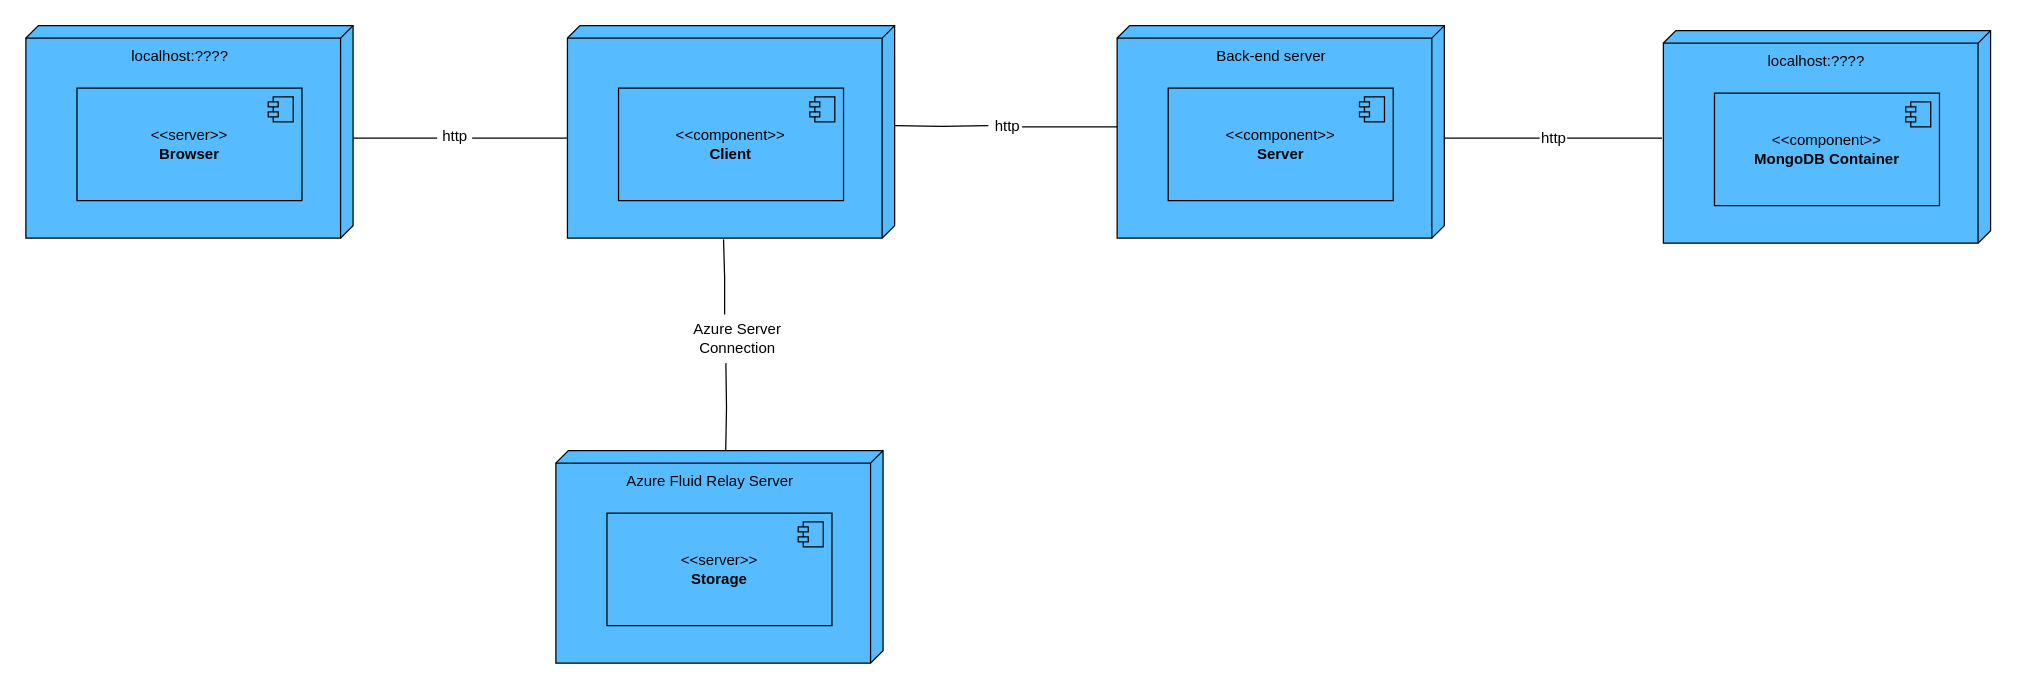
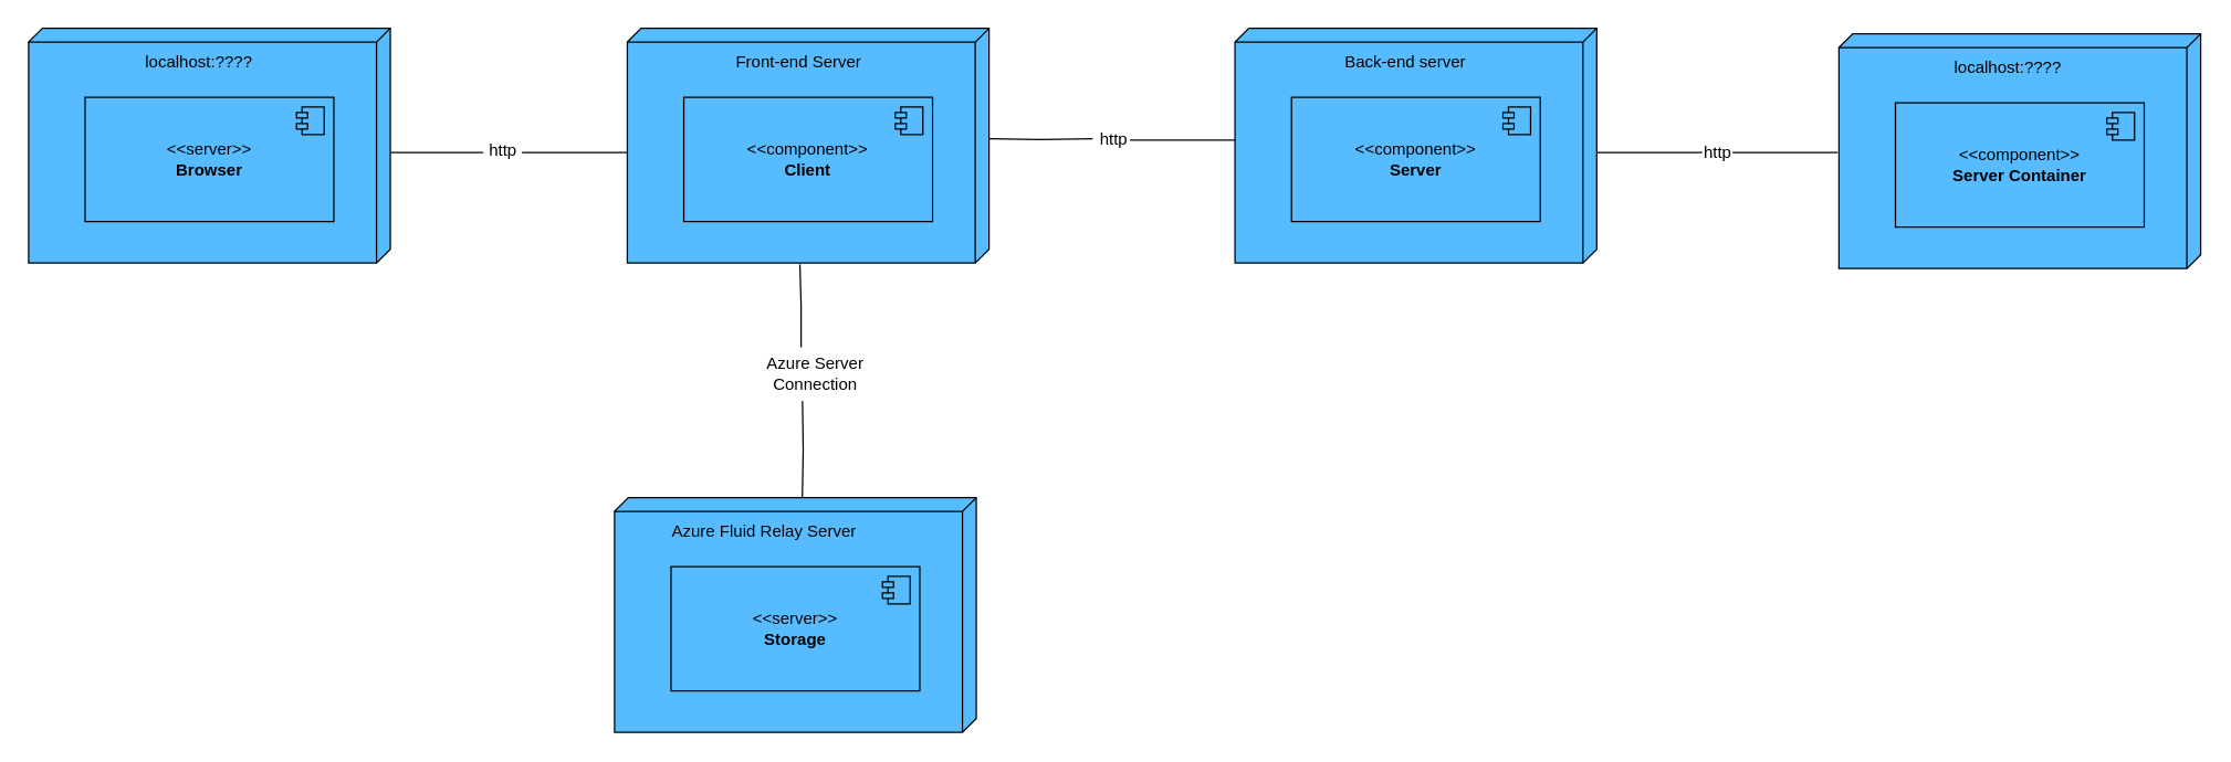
  <mxCell id="0" />
  <mxCell id="1" parent="0" />
  <mxCell id="2" value="&lt;span style=&quot;color: rgba(0, 0, 0, 0); font-family: monospace; font-size: 0px; font-weight: 400; text-align: start; text-wrap: nowrap;&quot;&gt;%3CmxGraphModel%3E%3Croot%3E%3CmxCell%20id%3D%220%22%2F%3E%3CmxCell%20id%3D%221%22%20parent%3D%220%22%2F%3E%3CmxCell%20id%3D%222%22%20value%3D%22%22%20style%3D%22verticalAlign%3Dtop%3Balign%3Dcenter%3BspacingTop%3D8%3BspacingLeft%3D2%3BspacingRight%3D12%3Bshape%3Dcube%3Bsize%3D10%3Bdirection%3Dsouth%3BfontStyle%3D1%3Bhtml%3D1%3BwhiteSpace%3Dwrap%3BfillColor%3D%2357BCFF%3B%22%20vertex%3D%221%22%20parent%3D%221%22%3E%3CmxGeometry%20x%3D%22128.25%22%20y%3D%22351%22%20width%3D%22650%22%20height%3D%22170%22%20as%3D%22geometry%22%2F%3E%3C%2FmxCell%3E%3C%2Froot%3E%3C%2FmxGraphModel%3E&lt;/span&gt;" style="verticalAlign=top;align=center;spacingTop=8;spacingLeft=2;spacingRight=12;shape=cube;size=10;direction=south;fontStyle=1;html=1;whiteSpace=wrap;fillColor=#57BCFF;" vertex="1" parent="1"><mxGeometry x="20" y="20" width="261.75" height="170" as="geometry" /></mxCell>
  <mxCell id="3" value="localhost:????" style="text;html=1;align=center;verticalAlign=middle;resizable=0;points=[];autosize=1;strokeColor=none;fillColor=none;" vertex="1" parent="1"><mxGeometry x="93.25" y="30" width="100" height="30" as="geometry" /></mxCell>
  <mxCell id="4" value="&lt;span style=&quot;color: rgba(0, 0, 0, 0); font-family: monospace; font-size: 0px; font-weight: 400; text-align: start; text-wrap: nowrap;&quot;&gt;%3CmxGraphModel%3E%3Croot%3E%3CmxCell%20id%3D%220%22%2F%3E%3CmxCell%20id%3D%221%22%20parent%3D%220%22%2F%3E%3CmxCell%20id%3D%222%22%20value%3D%22%22%20style%3D%22verticalAlign%3Dtop%3Balign%3Dcenter%3BspacingTop%3D8%3BspacingLeft%3D2%3BspacingRight%3D12%3Bshape%3Dcube%3Bsize%3D10%3Bdirection%3Dsouth%3BfontStyle%3D1%3Bhtml%3D1%3BwhiteSpace%3Dwrap%3BfillColor%3D%2357BCFF%3B%22%20vertex%3D%221%22%20parent%3D%221%22%3E%3CmxGeometry%20x%3D%22128.25%22%20y%3D%22351%22%20width%3D%22650%22%20height%3D%22170%22%20as%3D%22geometry%22%2F%3E%3C%2FmxCell%3E%3C%2Froot%3E%3C%2FmxGraphModel%3E&lt;/span&gt;" style="verticalAlign=top;align=center;spacingTop=8;spacingLeft=2;spacingRight=12;shape=cube;size=10;direction=south;fontStyle=1;html=1;whiteSpace=wrap;fillColor=#57BCFF;" vertex="1" parent="1"><mxGeometry x="453.25" y="20" width="261.75" height="170" as="geometry" /></mxCell>
+ <mxCell id="5" value="Front-end Server" style="text;html=1;align=center;verticalAlign=middle;resizable=0;points=[];autosize=1;strokeColor=none;fillColor=none;" vertex="1" parent="1"><mxGeometry x="521.5" y="30" width="110" height="30" as="geometry" /></mxCell>
  <mxCell id="6" value="&amp;lt;&amp;lt;component&amp;gt;&amp;gt;&lt;br&gt;&lt;b&gt;Client&lt;/b&gt;" style="html=1;dropTarget=0;whiteSpace=wrap;fillColor=#57BCFF;" vertex="1" parent="1"><mxGeometry x="494.13" y="70" width="180" height="90" as="geometry" /></mxCell>
  <mxCell id="7" value="" style="shape=module;jettyWidth=8;jettyHeight=4;fillColor=#57BCFF;" vertex="1" parent="6"><mxGeometry x="1" width="20" height="20" relative="1" as="geometry"><mxPoint x="-27" y="7" as="offset" /></mxGeometry></mxCell>
  <mxCell id="8" value="&lt;span style=&quot;color: rgba(0, 0, 0, 0); font-family: monospace; font-size: 0px; font-weight: 400; text-align: start; text-wrap: nowrap;&quot;&gt;%3CmxGraphModel%3E%3Croot%3E%3CmxCell%20id%3D%220%22%2F%3E%3CmxCell%20id%3D%221%22%20parent%3D%220%22%2F%3E%3CmxCell%20id%3D%222%22%20value%3D%22%22%20style%3D%22verticalAlign%3Dtop%3Balign%3Dcenter%3BspacingTop%3D8%3BspacingLeft%3D2%3BspacingRight%3D12%3Bshape%3Dcube%3Bsize%3D10%3Bdirection%3Dsouth%3BfontStyle%3D1%3Bhtml%3D1%3BwhiteSpace%3Dwrap%3BfillColor%3D%2357BCFF%3B%22%20vertex%3D%221%22%20parent%3D%221%22%3E%3CmxGeometry%20x%3D%22128.25%22%20y%3D%22351%22%20width%3D%22650%22%20height%3D%22170%22%20as%3D%22geometry%22%2F%3E%3C%2FmxCell%3E%3C%2Froot%3E%3C%2FmxGraphModel%3E&lt;/span&gt;" style="verticalAlign=top;align=center;spacingTop=8;spacingLeft=2;spacingRight=12;shape=cube;size=10;direction=south;fontStyle=1;html=1;whiteSpace=wrap;fillColor=#57BCFF;" vertex="1" parent="1"><mxGeometry x="893" y="20" width="261.75" height="170" as="geometry" /></mxCell>
  <mxCell id="9" value="Back-end server" style="text;html=1;align=center;verticalAlign=middle;resizable=0;points=[];autosize=1;strokeColor=none;fillColor=none;" vertex="1" parent="1"><mxGeometry x="961.25" y="30" width="110" height="30" as="geometry" /></mxCell>
  <mxCell id="10" value="&amp;lt;&amp;lt;component&amp;gt;&amp;gt;&lt;br&gt;&lt;b&gt;Server&lt;/b&gt;" style="html=1;dropTarget=0;whiteSpace=wrap;fillColor=#57BCFF;" vertex="1" parent="1"><mxGeometry x="933.88" y="70" width="180" height="90" as="geometry" /></mxCell>
  <mxCell id="11" value="" style="shape=module;jettyWidth=8;jettyHeight=4;fillColor=#57BCFF;" vertex="1" parent="10"><mxGeometry x="1" width="20" height="20" relative="1" as="geometry"><mxPoint x="-27" y="7" as="offset" /></mxGeometry></mxCell>
  <mxCell id="12" value="&lt;span style=&quot;color: rgba(0, 0, 0, 0); font-family: monospace; font-size: 0px; font-weight: 400; text-align: start; text-wrap: nowrap;&quot;&gt;%3CmxGraphModel%3E%3Croot%3E%3CmxCell%20id%3D%220%22%2F%3E%3CmxCell%20id%3D%221%22%20parent%3D%220%22%2F%3E%3CmxCell%20id%3D%222%22%20value%3D%22%22%20style%3D%22verticalAlign%3Dtop%3Balign%3Dcenter%3BspacingTop%3D8%3BspacingLeft%3D2%3BspacingRight%3D12%3Bshape%3Dcube%3Bsize%3D10%3Bdirection%3Dsouth%3BfontStyle%3D1%3Bhtml%3D1%3BwhiteSpace%3Dwrap%3BfillColor%3D%2357BCFF%3B%22%20vertex%3D%221%22%20parent%3D%221%22%3E%3CmxGeometry%20x%3D%22128.25%22%20y%3D%22351%22%20width%3D%22650%22%20height%3D%22170%22%20as%3D%22geometry%22%2F%3E%3C%2FmxCell%3E%3C%2Froot%3E%3C%2FmxGraphModel%3E&lt;/span&gt;" style="verticalAlign=top;align=center;spacingTop=8;spacingLeft=2;spacingRight=12;shape=cube;size=10;direction=south;fontStyle=1;html=1;whiteSpace=wrap;fillColor=#57BCFF;" vertex="1" parent="1"><mxGeometry x="1330" y="24" width="261.75" height="170" as="geometry" /></mxCell>
  <mxCell id="13" value="localhost:????" style="text;html=1;align=center;verticalAlign=middle;resizable=0;points=[];autosize=1;strokeColor=none;fillColor=none;" vertex="1" parent="1"><mxGeometry x="1401.62" y="34" width="100" height="30" as="geometry" /></mxCell>
- <mxCell id="14" value="&amp;lt;&amp;lt;component&amp;gt;&amp;gt;&lt;br&gt;&lt;b&gt;MongoDB Container&lt;/b&gt;" style="html=1;dropTarget=0;whiteSpace=wrap;fillColor=#57BCFF;" vertex="1" parent="1"><mxGeometry x="1370.88" y="74" width="180" height="90" as="geometry" /></mxCell>
+ <mxCell id="14" value="&amp;lt;&amp;lt;component&amp;gt;&amp;gt;&lt;br&gt;&lt;b&gt;Server Container&lt;/b&gt;" style="html=1;dropTarget=0;whiteSpace=wrap;fillColor=#57BCFF;" vertex="1" parent="1"><mxGeometry x="1370.88" y="74" width="180" height="90" as="geometry" /></mxCell>
  <mxCell id="15" value="" style="shape=module;jettyWidth=8;jettyHeight=4;fillColor=#57BCFF;" vertex="1" parent="14"><mxGeometry x="1" width="20" height="20" relative="1" as="geometry"><mxPoint x="-27" y="7" as="offset" /></mxGeometry></mxCell>
  <mxCell id="16" value="&lt;span style=&quot;color: rgba(0, 0, 0, 0); font-family: monospace; font-size: 0px; font-weight: 400; text-align: start; text-wrap: nowrap;&quot;&gt;%3CmxGraphModel%3E%3Croot%3E%3CmxCell%20id%3D%220%22%2F%3E%3CmxCell%20id%3D%221%22%20parent%3D%220%22%2F%3E%3CmxCell%20id%3D%222%22%20value%3D%22%22%20style%3D%22verticalAlign%3Dtop%3Balign%3Dcenter%3BspacingTop%3D8%3BspacingLeft%3D2%3BspacingRight%3D12%3Bshape%3Dcube%3Bsize%3D10%3Bdirection%3Dsouth%3BfontStyle%3D1%3Bhtml%3D1%3BwhiteSpace%3Dwrap%3BfillColor%3D%2357BCFF%3B%22%20vertex%3D%221%22%20parent%3D%221%22%3E%3CmxGeometry%20x%3D%22128.25%22%20y%3D%22351%22%20width%3D%22650%22%20height%3D%22170%22%20as%3D%22geometry%22%2F%3E%3C%2FmxCell%3E%3C%2Froot%3E%3C%2FmxGraphModel%3E&lt;/span&gt;" style="verticalAlign=top;align=center;spacingTop=8;spacingLeft=2;spacingRight=12;shape=cube;size=10;direction=south;fontStyle=1;html=1;whiteSpace=wrap;fillColor=#57BCFF;" vertex="1" parent="1"><mxGeometry x="444" y="360" width="261.75" height="170" as="geometry" /></mxCell>
- <mxCell id="17" value="Azure Fluid Relay Server" style="text;html=1;align=center;verticalAlign=middle;resizable=0;points=[];autosize=1;strokeColor=none;fillColor=none;" vertex="1" parent="1"><mxGeometry x="487.25" y="370" width="160" height="30" as="geometry" /></mxCell>
+ <mxCell id="17" value="Azure Fluid Relay Server" style="text;html=1;align=center;verticalAlign=middle;resizable=0;points=[];autosize=1;strokeColor=none;fillColor=none;" vertex="1" parent="1"><mxGeometry x="472.25" y="370" width="160" height="30" as="geometry" /></mxCell>
  <mxCell id="18" value="&amp;lt;&amp;lt;server&amp;gt;&amp;gt;&lt;br&gt;&lt;b&gt;Storage&lt;/b&gt;" style="html=1;dropTarget=0;whiteSpace=wrap;fillColor=#57BCFF;" vertex="1" parent="1"><mxGeometry x="484.88" y="410" width="180" height="90" as="geometry" /></mxCell>
  <mxCell id="19" value="" style="shape=module;jettyWidth=8;jettyHeight=4;fillColor=#57BCFF;" vertex="1" parent="18"><mxGeometry x="1" width="20" height="20" relative="1" as="geometry"><mxPoint x="-27" y="7" as="offset" /></mxGeometry></mxCell>
  <mxCell id="20" value="&amp;lt;&amp;lt;server&amp;gt;&amp;gt;&lt;br&gt;&lt;b&gt;Browser&lt;/b&gt;" style="html=1;dropTarget=0;whiteSpace=wrap;fillColor=#57BCFF;" vertex="1" parent="1"><mxGeometry x="60.88" y="70" width="180" height="90" as="geometry" /></mxCell>
  <mxCell id="21" value="" style="shape=module;jettyWidth=8;jettyHeight=4;fillColor=#57BCFF;" vertex="1" parent="20"><mxGeometry x="1" width="20" height="20" relative="1" as="geometry"><mxPoint x="-27" y="7" as="offset" /></mxGeometry></mxCell>
  <mxCell id="22" value="Azure Server&lt;div&gt;Connection&lt;/div&gt;" style="text;html=1;align=center;verticalAlign=middle;resizable=0;points=[];autosize=1;strokeColor=none;fillColor=none;" vertex="1" parent="1"><mxGeometry x="544" width="90" height="40" as="geometry" y="250" /></mxCell>
  <mxCell id="23" style="edgeStyle=orthogonalEdgeStyle;rounded=0;orthogonalLoop=1;jettySize=auto;html=1;entryX=0;entryY=0;entryDx=0;entryDy=125.875;entryPerimeter=0;endArrow=none;endFill=0;" edge="1" parent="1" target="16"><mxGeometry relative="1" as="geometry"><mxPoint x="1026.5" y="546.01" as="targetPoint" /><mxPoint x="580" y="290" as="sourcePoint" /></mxGeometry></mxCell>
  <mxCell id="24" style="edgeStyle=orthogonalEdgeStyle;rounded=0;orthogonalLoop=1;jettySize=auto;html=1;entryX=0;entryY=0;entryDx=170;entryDy=135.875;entryPerimeter=0;endArrow=none;endFill=0;" edge="1" parent="1"><mxGeometry relative="1" as="geometry"><mxPoint x="578.125" y="191" as="targetPoint" /><mxPoint x="579" y="251" as="sourcePoint" /><Array as="points"><mxPoint x="579" y="221" /></Array></mxGeometry></mxCell>
  <mxCell id="25" style="edgeStyle=orthogonalEdgeStyle;rounded=0;orthogonalLoop=1;jettySize=auto;html=1;endArrow=none;endFill=0;exitX=0;exitY=0;exitDx=90;exitDy=261.75;exitPerimeter=0;" edge="1" parent="1" source="4"><mxGeometry relative="1" as="geometry"><mxPoint x="377" y="110" as="targetPoint" /><mxPoint x="800" y="470" as="sourcePoint" /><Array as="points"><mxPoint x="377" y="110" /></Array></mxGeometry></mxCell>
  <mxCell id="26" style="edgeStyle=orthogonalEdgeStyle;rounded=0;orthogonalLoop=1;jettySize=auto;html=1;endArrow=none;endFill=0;" edge="1" parent="1"><mxGeometry relative="1" as="geometry"><mxPoint x="282" y="110" as="targetPoint" /><mxPoint x="349" y="110" as="sourcePoint" /><Array as="points"><mxPoint x="344" y="110" /><mxPoint x="282" y="110" /></Array></mxGeometry></mxCell>
  <mxCell id="27" value="http" style="text;html=1;align=center;verticalAlign=middle;resizable=0;points=[];autosize=1;strokeColor=none;fillColor=none;" vertex="1" parent="1"><mxGeometry x="343" y="94" width="40" height="30" as="geometry" /></mxCell>
  <mxCell id="28" style="edgeStyle=orthogonalEdgeStyle;rounded=0;orthogonalLoop=1;jettySize=auto;html=1;entryX=0;entryY=0;entryDx=80;entryDy=0;entryPerimeter=0;endArrow=none;endFill=0;" edge="1" parent="1" target="4"><mxGeometry relative="1" as="geometry"><mxPoint x="781" y="498" as="targetPoint" /><mxPoint x="790" y="100" as="sourcePoint" /></mxGeometry></mxCell>
  <mxCell id="29" value="http" style="text;html=1;align=center;verticalAlign=middle;resizable=0;points=[];autosize=1;strokeColor=none;fillColor=none;" vertex="1" parent="1"><mxGeometry x="785" y="86" width="40" height="30" as="geometry" /></mxCell>
  <mxCell id="30" value="http" style="text;html=1;align=center;verticalAlign=middle;resizable=0;points=[];autosize=1;strokeColor=none;fillColor=none;" vertex="1" parent="1"><mxGeometry x="1222" y="95" width="40" height="30" as="geometry" /></mxCell>
  <mxCell id="31" style="edgeStyle=orthogonalEdgeStyle;rounded=0;orthogonalLoop=1;jettySize=auto;html=1;endArrow=none;endFill=0;exitX=0;exitY=0;exitDx=90;exitDy=261.75;exitPerimeter=0;" edge="1" parent="1"><mxGeometry relative="1" as="geometry"><mxPoint x="817" y="101" as="targetPoint" /><mxPoint x="893" y="101" as="sourcePoint" /><Array as="points"><mxPoint x="817" y="101" /></Array></mxGeometry></mxCell>
  <mxCell id="32" style="edgeStyle=orthogonalEdgeStyle;rounded=0;orthogonalLoop=1;jettySize=auto;html=1;endArrow=none;endFill=0;exitX=0;exitY=0;exitDx=90;exitDy=261.75;exitPerimeter=0;" edge="1" parent="1"><mxGeometry relative="1" as="geometry"><mxPoint x="1155" y="110" as="targetPoint" /><mxPoint x="1231" y="110" as="sourcePoint" /><Array as="points"><mxPoint x="1155" y="110" /></Array></mxGeometry></mxCell>
  <mxCell id="33" style="edgeStyle=orthogonalEdgeStyle;rounded=0;orthogonalLoop=1;jettySize=auto;html=1;endArrow=none;endFill=0;exitX=0;exitY=0;exitDx=90;exitDy=261.75;exitPerimeter=0;" edge="1" parent="1"><mxGeometry relative="1" as="geometry"><mxPoint x="1253" y="110" as="targetPoint" /><mxPoint x="1329" y="110" as="sourcePoint" /><Array as="points"><mxPoint x="1253" y="110" /></Array></mxGeometry></mxCell>
